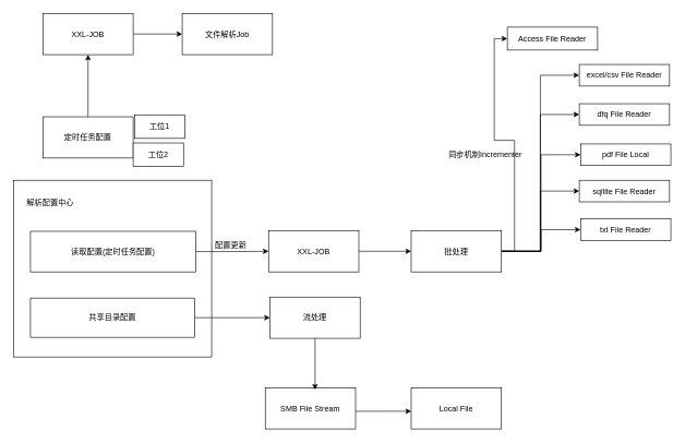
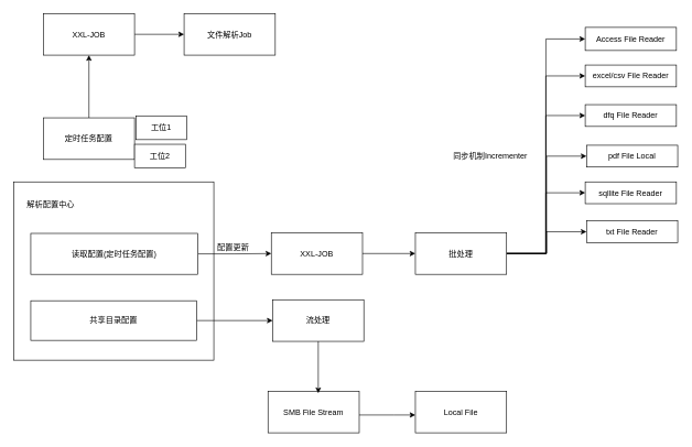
  <mxCell id="0" />
  <mxCell id="1" parent="0" />
  <mxCell id="2" style="edgeStyle=orthogonalEdgeStyle;rounded=0;orthogonalLoop=1;jettySize=auto;html=1;entryX=0.5;entryY=1;entryDx=0;entryDy=0;" edge="1" parent="1" source="3" target="6"><mxGeometry relative="1" as="geometry" /></mxCell>
  <mxCell id="3" value="定时任务配置" style="rounded=0;whiteSpace=wrap;html=1;" vertex="1" parent="1"><mxGeometry x="65" y="178" width="138" height="63" as="geometry" /></mxCell>
  <mxCell id="4" value="文件解析Job" style="rounded=0;whiteSpace=wrap;html=1;" vertex="1" parent="1"><mxGeometry x="278" y="20" width="138" height="63" as="geometry" /></mxCell>
  <mxCell id="5" style="edgeStyle=orthogonalEdgeStyle;rounded=0;orthogonalLoop=1;jettySize=auto;html=1;" edge="1" parent="1" source="6" target="4"><mxGeometry relative="1" as="geometry" /></mxCell>
  <mxCell id="6" value="XXL-JOB" style="rounded=0;whiteSpace=wrap;html=1;" vertex="1" parent="1"><mxGeometry x="65" y="20" width="138" height="63" as="geometry" /></mxCell>
  <mxCell id="7" style="edgeStyle=orthogonalEdgeStyle;rounded=0;orthogonalLoop=1;jettySize=auto;html=1;" edge="1" parent="1" source="8" target="21"><mxGeometry relative="1" as="geometry"><Array as="points"><mxPoint x="596" y="628" /><mxPoint x="596" y="628" /></Array></mxGeometry></mxCell>
  <mxCell id="8" value="SMB File Stream" style="rounded=0;whiteSpace=wrap;html=1;" vertex="1" parent="1"><mxGeometry x="405" y="592" width="138" height="63" as="geometry" /></mxCell>
  <mxCell id="9" value="工位1" style="rounded=0;whiteSpace=wrap;html=1;" vertex="1" parent="1"><mxGeometry x="205" y="175" width="77" height="36" as="geometry" /></mxCell>
  <mxCell id="10" value="工位2" style="rounded=0;whiteSpace=wrap;html=1;" vertex="1" parent="1"><mxGeometry x="203" y="218" width="77" height="36" as="geometry" /></mxCell>
  <mxCell id="11" value="" style="rounded=0;whiteSpace=wrap;html=1;" vertex="1" parent="1"><mxGeometry x="20" y="275" width="303" height="270" as="geometry" /></mxCell>
  <mxCell id="12" value="解析配置中心" style="text;html=1;align=center;verticalAlign=middle;resizable=0;points=[];autosize=1;strokeColor=none;fillColor=none;" vertex="1" parent="1"><mxGeometry x="31" y="297" width="90" height="26" as="geometry" /></mxCell>
  <mxCell id="13" style="edgeStyle=orthogonalEdgeStyle;rounded=0;orthogonalLoop=1;jettySize=auto;html=1;" edge="1" parent="1" source="14" target="18"><mxGeometry relative="1" as="geometry" /></mxCell>
  <mxCell id="14" value="读取配置(定时任务配置)" style="rounded=0;whiteSpace=wrap;html=1;" vertex="1" parent="1"><mxGeometry x="46" y="353" width="253" height="62" as="geometry" /></mxCell>
  <mxCell id="15" style="edgeStyle=orthogonalEdgeStyle;rounded=0;orthogonalLoop=1;jettySize=auto;html=1;" edge="1" parent="1" source="16" target="19"><mxGeometry relative="1" as="geometry" /></mxCell>
  <mxCell id="16" value="共享目录配置" style="rounded=0;whiteSpace=wrap;html=1;" vertex="1" parent="1"><mxGeometry x="46" y="455" width="251" height="60" as="geometry" /></mxCell>
  <mxCell id="17" style="edgeStyle=orthogonalEdgeStyle;rounded=0;orthogonalLoop=1;jettySize=auto;html=1;" edge="1" parent="1" source="18" target="28"><mxGeometry relative="1" as="geometry" /></mxCell>
  <mxCell id="18" value="XXL-JOB" style="rounded=0;whiteSpace=wrap;html=1;" vertex="1" parent="1"><mxGeometry x="410" y="352" width="138" height="63" as="geometry" /></mxCell>
  <mxCell id="19" value="流处理" style="rounded=0;whiteSpace=wrap;html=1;" vertex="1" parent="1"><mxGeometry x="412" y="453.5" width="138" height="63" as="geometry" /></mxCell>
  <mxCell id="20" style="edgeStyle=orthogonalEdgeStyle;rounded=0;orthogonalLoop=1;jettySize=auto;html=1;entryX=0.551;entryY=0.048;entryDx=0;entryDy=0;entryPerimeter=0;" edge="1" parent="1" source="19" target="8"><mxGeometry relative="1" as="geometry" /></mxCell>
  <mxCell id="21" value="Local File" style="rounded=0;whiteSpace=wrap;html=1;" vertex="1" parent="1"><mxGeometry x="628" y="592" width="138" height="63" as="geometry" /></mxCell>
  <mxCell id="22" style="edgeStyle=orthogonalEdgeStyle;rounded=0;orthogonalLoop=1;jettySize=auto;html=1;entryX=0;entryY=0.5;entryDx=0;entryDy=0;" edge="1" parent="1" source="28" target="29"><mxGeometry relative="1" as="geometry" /></mxCell>
  <mxCell id="23" style="edgeStyle=orthogonalEdgeStyle;rounded=0;orthogonalLoop=1;jettySize=auto;html=1;entryX=0;entryY=0.5;entryDx=0;entryDy=0;" edge="1" parent="1" source="28" target="31"><mxGeometry relative="1" as="geometry" /></mxCell>
  <mxCell id="24" style="edgeStyle=orthogonalEdgeStyle;rounded=0;orthogonalLoop=1;jettySize=auto;html=1;entryX=0;entryY=0.5;entryDx=0;entryDy=0;" edge="1" parent="1" source="28" target="32"><mxGeometry relative="1" as="geometry" /></mxCell>
  <mxCell id="25" style="edgeStyle=orthogonalEdgeStyle;rounded=0;orthogonalLoop=1;jettySize=auto;html=1;entryX=0;entryY=0.5;entryDx=0;entryDy=0;" edge="1" parent="1" source="28" target="33"><mxGeometry relative="1" as="geometry" /></mxCell>
  <mxCell id="26" style="edgeStyle=orthogonalEdgeStyle;rounded=0;orthogonalLoop=1;jettySize=auto;html=1;entryX=0;entryY=0.5;entryDx=0;entryDy=0;" edge="1" parent="1" source="28" target="34"><mxGeometry relative="1" as="geometry" /></mxCell>
  <mxCell id="27" style="edgeStyle=orthogonalEdgeStyle;rounded=0;orthogonalLoop=1;jettySize=auto;html=1;" edge="1" parent="1" source="28" target="35"><mxGeometry relative="1" as="geometry" /></mxCell>
  <mxCell id="28" value="批处理" style="rounded=0;whiteSpace=wrap;html=1;" vertex="1" parent="1"><mxGeometry x="628" y="352" width="138" height="63" as="geometry" /></mxCell>
- <mxCell id="29" value="Access File Reader" style="rounded=0;whiteSpace=wrap;html=1;" vertex="1" parent="1"><mxGeometry x="775" y="41" width="138" height="35" as="geometry" /></mxCell>
+ <mxCell id="29" value="Access File Reader" style="rounded=0;whiteSpace=wrap;html=1;" vertex="1" parent="1"><mxGeometry x="885" y="41" width="138" height="35" as="geometry" /></mxCell>
  <mxCell id="30" value="配置更新" style="text;html=1;align=center;verticalAlign=middle;resizable=0;points=[];autosize=1;strokeColor=none;fillColor=none;" vertex="1" parent="1"><mxGeometry x="319" y="361" width="66" height="26" as="geometry" /></mxCell>
  <mxCell id="31" value="excel/csv File Reader" style="rounded=0;whiteSpace=wrap;html=1;" vertex="1" parent="1"><mxGeometry x="885" y="98" width="138" height="33" as="geometry" /></mxCell>
  <mxCell id="32" value="dfq File Reader" style="rounded=0;whiteSpace=wrap;html=1;" vertex="1" parent="1"><mxGeometry x="885" y="158" width="138" height="33" as="geometry" /></mxCell>
  <mxCell id="33" value="pdf File Local" style="rounded=0;whiteSpace=wrap;html=1;" vertex="1" parent="1"><mxGeometry x="887" y="219.5" width="138" height="33" as="geometry" /></mxCell>
  <mxCell id="34" value="sqllite File Reader" style="rounded=0;whiteSpace=wrap;html=1;" vertex="1" parent="1"><mxGeometry x="885" y="275" width="138" height="33" as="geometry" /></mxCell>
  <mxCell id="35" value="txt File Reader" style="rounded=0;whiteSpace=wrap;html=1;" vertex="1" parent="1"><mxGeometry x="887" y="334" width="138" height="33" as="geometry" /></mxCell>
  <mxCell id="36" value="同步机制Incrementer" style="text;html=1;align=center;verticalAlign=middle;resizable=0;points=[];autosize=1;strokeColor=none;fillColor=none;" vertex="1" parent="1"><mxGeometry x="676" y="223" width="130" height="26" as="geometry" /></mxCell>
